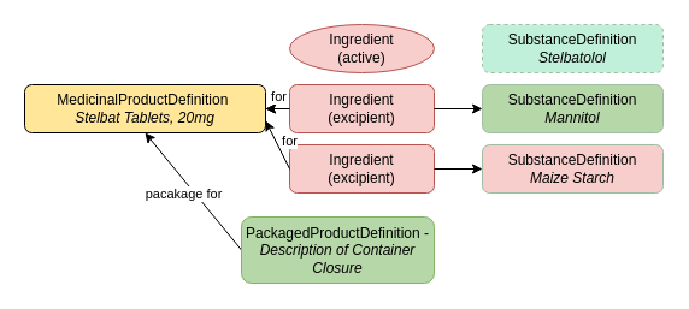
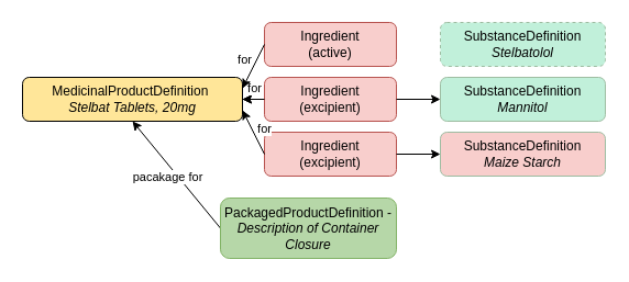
  <mxCell id="0" />
  <mxCell id="1" parent="0" />
  <mxCell id="2" value="MedicinalProductDefinition&amp;nbsp;&lt;br&gt;&lt;i style=&quot;border-color: var(--border-color);&quot;&gt;Stelbat Tablets, 20mg&lt;/i&gt;" style="rounded=1;whiteSpace=wrap;html=1;fontSize=12;glass=0;strokeWidth=1;shadow=0;fillColor=#ffe699;" parent="1" vertex="1"><mxGeometry x="20" y="70" width="200" height="40" as="geometry" /></mxCell>
  <mxCell id="3" value="" style="endArrow=classic;html=1;rounded=0;exitX=0;exitY=0.5;exitDx=0;exitDy=0;entryX=0.5;entryY=1;entryDx=0;entryDy=0;" parent="1" source="10" target="2" edge="1"><mxGeometry width="50" height="50" relative="1" as="geometry"><mxPoint x="191" y="220" as="sourcePoint" /><mxPoint x="20" y="130" as="targetPoint" /></mxGeometry></mxCell>
  <mxCell id="4" value="pacakage for" style="edgeLabel;html=1;align=center;verticalAlign=middle;resizable=0;points=[];" vertex="1" connectable="0" parent="3"><mxGeometry x="0.06" y="8" relative="1" as="geometry"><mxPoint as="offset" /></mxGeometry></mxCell>
  <mxCell id="5" value="" style="edgeStyle=orthogonalEdgeStyle;rounded=0;orthogonalLoop=1;jettySize=auto;html=1;" edge="1" parent="1" source="6" target="2"><mxGeometry relative="1" as="geometry" /></mxCell>
  <mxCell id="6" value="Ingredient&lt;br&gt;(excipient)" style="rounded=1;whiteSpace=wrap;html=1;fontSize=12;glass=0;strokeWidth=1;shadow=0;fillColor=#f8cecc;strokeColor=#b85450;" parent="1" vertex="1"><mxGeometry x="240" y="70" width="120" height="40" as="geometry" /></mxCell>
  <mxCell id="7" value="for" style="endArrow=classic;html=1;rounded=0;exitX=0;exitY=0.5;exitDx=0;exitDy=0;" parent="1" source="6" target="2" edge="1"><mxGeometry x="-0.062" y="-10" width="50" height="50" relative="1" as="geometry"><mxPoint x="221.43" y="160" as="sourcePoint" /><mxPoint x="180" y="90" as="targetPoint" /><mxPoint as="offset" /></mxGeometry></mxCell>
- <mxCell id="8" value="SubstanceDefinition&lt;br&gt;&lt;i style=&quot;border-color: var(--border-color);&quot;&gt;Mannitol&lt;/i&gt;" style="rounded=1;whiteSpace=wrap;html=1;fontSize=12;glass=0;strokeWidth=1;shadow=0;fillColor=#b6d7a8;strokeColor=#9ebda2;" parent="1" vertex="1"><mxGeometry x="400" y="70" width="150" height="40" as="geometry" /></mxCell>
+ <mxCell id="8" value="SubstanceDefinition&lt;br&gt;&lt;i style=&quot;border-color: var(--border-color);&quot;&gt;Mannitol&lt;/i&gt;" style="rounded=1;whiteSpace=wrap;html=1;fontSize=12;glass=0;strokeWidth=1;shadow=0;fillColor=#c1f0da;strokeColor=#9ebda2;" parent="1" vertex="1"><mxGeometry x="400" y="70" width="150" height="40" as="geometry" /></mxCell>
  <mxCell id="9" value="" style="endArrow=classic;html=1;rounded=0;exitX=1;exitY=0.5;exitDx=0;exitDy=0;" parent="1" source="6" edge="1"><mxGeometry x="-0.333" y="-2" width="50" height="50" relative="1" as="geometry"><mxPoint x="250" y="100" as="sourcePoint" /><mxPoint x="400" y="90" as="targetPoint" /><mxPoint as="offset" /></mxGeometry></mxCell>
  <mxCell id="10" value="PackagedProductDefinition - &lt;i&gt;Description of Container Closure&lt;/i&gt;" style="rounded=1;whiteSpace=wrap;html=1;fontSize=12;glass=0;strokeWidth=1;shadow=0;fillColor=#b6d7a8;strokeColor=#82b366;" vertex="1" parent="1"><mxGeometry x="200" y="180" width="160" height="55" as="geometry" /></mxCell>
- <mxCell id="11" value="Ingredient&lt;br&gt;(active)" style="ellipse;whiteSpace=wrap;html=1;fontSize=12;glass=0;strokeWidth=1;shadow=0;fillColor=#f8cecc;strokeColor=#b85450;" vertex="1" parent="1"><mxGeometry x="240" y="20" width="120" height="40" as="geometry" /></mxCell>
+ <mxCell id="11" value="Ingredient&lt;br&gt;(active)" style="rounded=1;whiteSpace=wrap;html=1;fontSize=12;glass=0;strokeWidth=1;shadow=0;fillColor=#f8cecc;strokeColor=#b85450;" vertex="1" parent="1"><mxGeometry x="240" y="20" width="120" height="40" as="geometry" /></mxCell>
  <mxCell id="12" value="SubstanceDefinition&lt;br&gt;&lt;i style=&quot;border-color: var(--border-color);&quot;&gt;Stelbatolol&lt;/i&gt;" style="rounded=1;whiteSpace=wrap;html=1;fontSize=12;glass=0;strokeWidth=1;shadow=0;fillColor=#c1f0da;strokeColor=#9ebda2;dashed=1;" vertex="1" parent="1"><mxGeometry x="400" y="20" width="150" height="40" as="geometry" /></mxCell>
  <mxCell id="13" value="Ingredient&lt;br&gt;(excipient)" style="rounded=1;whiteSpace=wrap;html=1;fontSize=12;glass=0;strokeWidth=1;shadow=0;fillColor=#f8cecc;strokeColor=#b85450;" vertex="1" parent="1"><mxGeometry x="240" y="120" width="120" height="40" as="geometry" /></mxCell>
  <mxCell id="14" value="SubstanceDefinition&lt;br&gt;&lt;i&gt;Maize Starch&lt;/i&gt;" style="rounded=1;whiteSpace=wrap;html=1;fontSize=12;glass=0;strokeWidth=1;shadow=0;fillColor=#f8cecc;strokeColor=#9ebda2;" vertex="1" parent="1"><mxGeometry x="400" y="120" width="150" height="40" as="geometry" /></mxCell>
+ <mxCell id="15" value="for" style="endArrow=classic;html=1;rounded=0;exitX=0;exitY=0.5;exitDx=0;exitDy=0;entryX=1;entryY=0.25;entryDx=0;entryDy=0;" edge="1" parent="1" source="11" target="2"><mxGeometry x="-0.062" y="-10" width="50" height="50" relative="1" as="geometry"><mxPoint x="250" y="100" as="sourcePoint" /><mxPoint x="180" y="90" as="targetPoint" /><mxPoint as="offset" /></mxGeometry></mxCell>
  <mxCell id="16" value="for" style="endArrow=classic;html=1;rounded=0;exitX=0;exitY=0.5;exitDx=0;exitDy=0;entryX=1;entryY=0.75;entryDx=0;entryDy=0;" edge="1" parent="1" source="13" target="2"><mxGeometry x="-0.062" y="-10" width="50" height="50" relative="1" as="geometry"><mxPoint x="250" y="50" as="sourcePoint" /><mxPoint x="186" y="90" as="targetPoint" /><mxPoint as="offset" /></mxGeometry></mxCell>
  <mxCell id="17" value="" style="endArrow=classic;html=1;rounded=0;exitX=1;exitY=0.5;exitDx=0;exitDy=0;entryX=0;entryY=0.5;entryDx=0;entryDy=0;" edge="1" parent="1" source="13" target="14"><mxGeometry x="-0.333" y="-2" width="50" height="50" relative="1" as="geometry"><mxPoint x="370" y="50" as="sourcePoint" /><mxPoint x="410" y="50" as="targetPoint" /><mxPoint as="offset" /></mxGeometry></mxCell>
